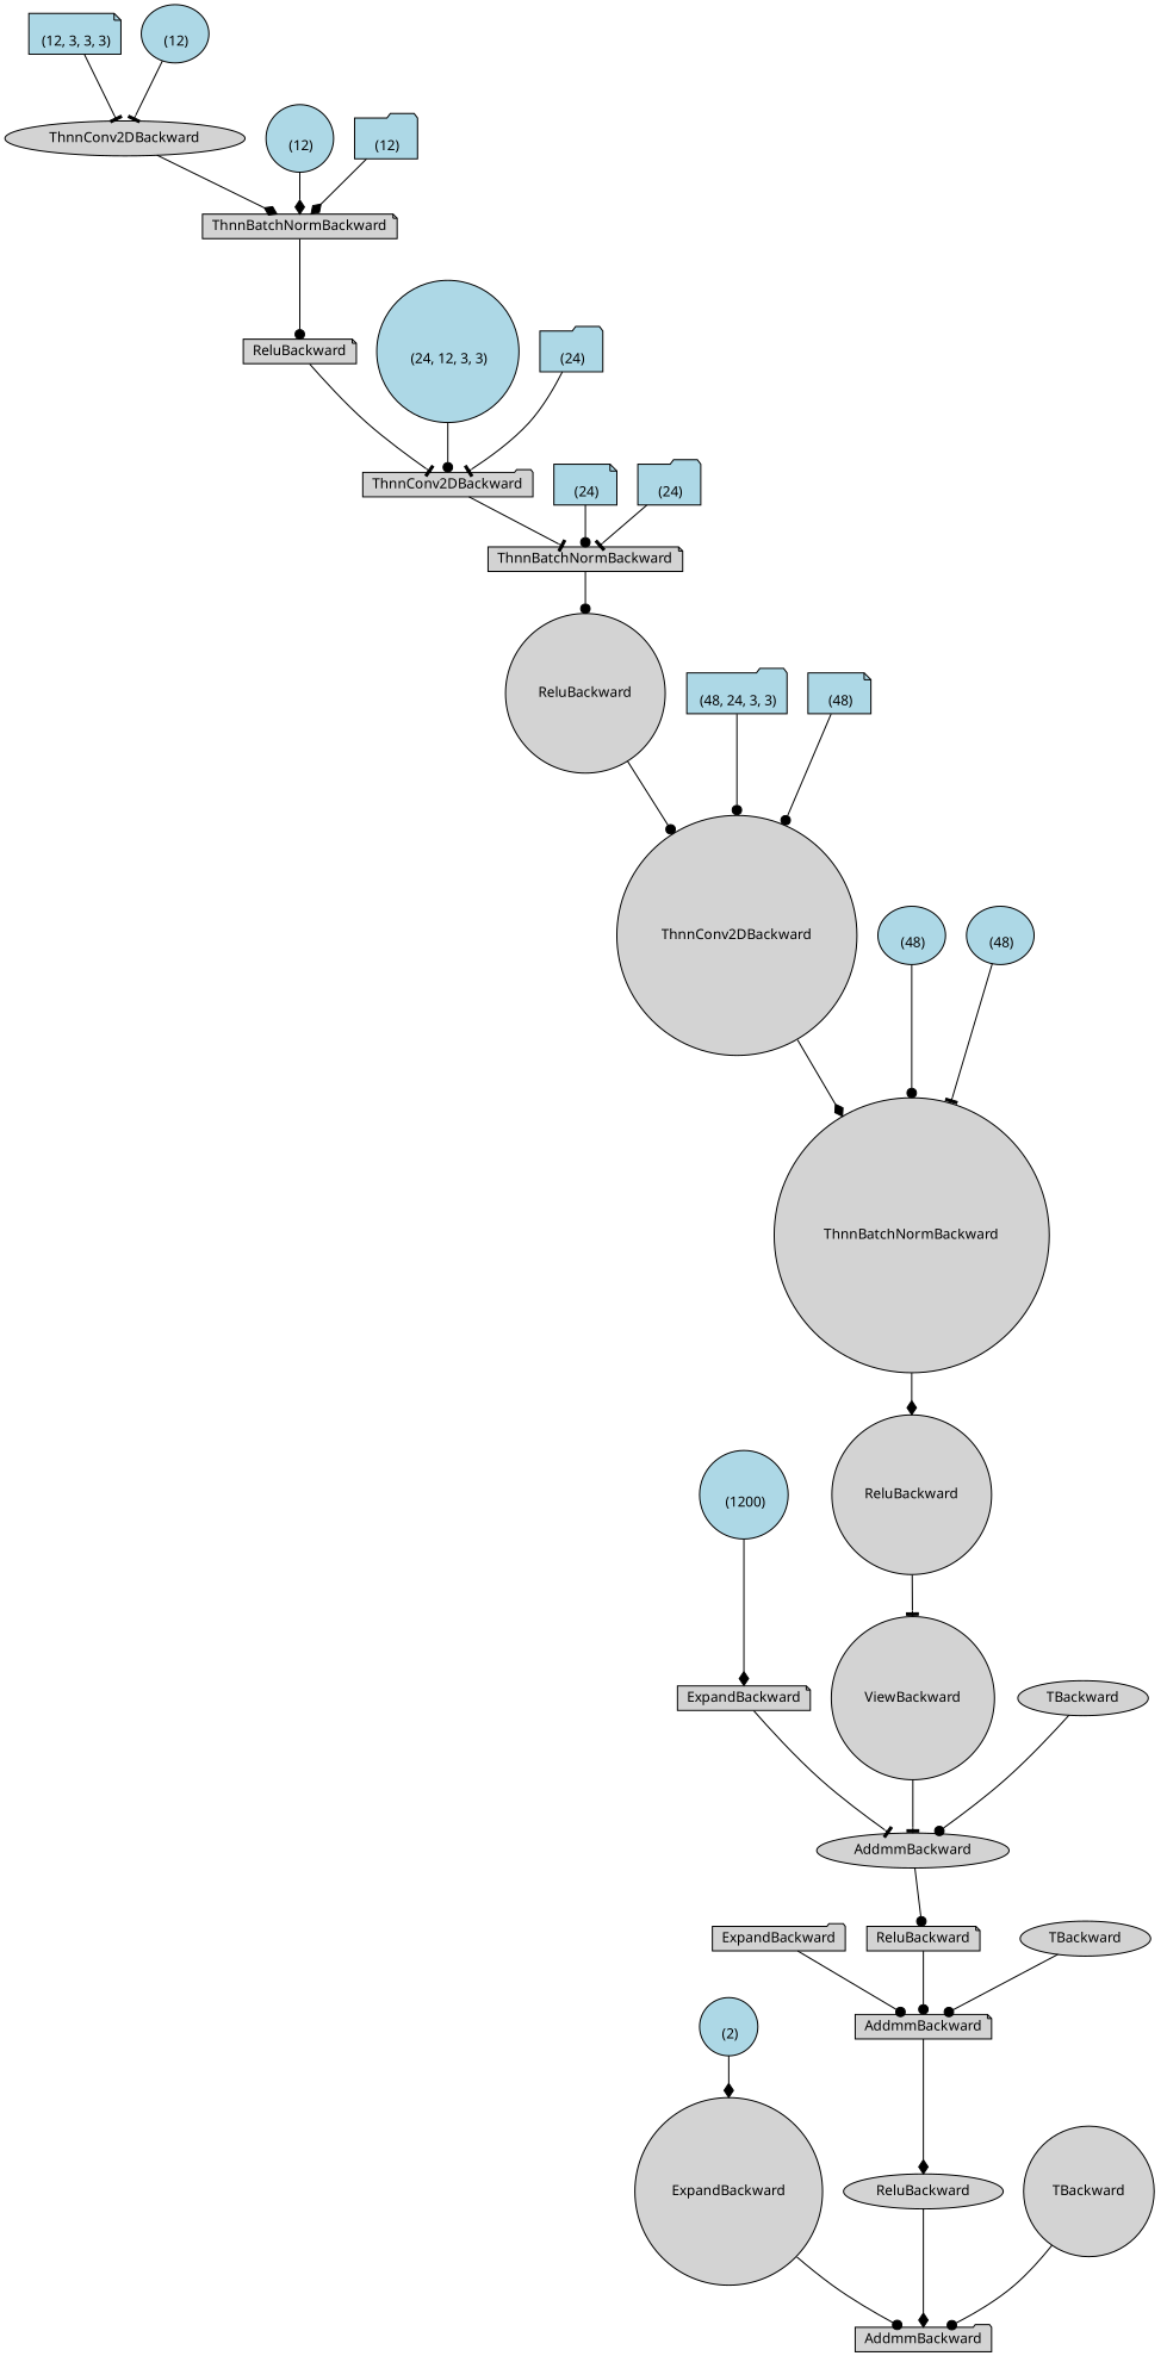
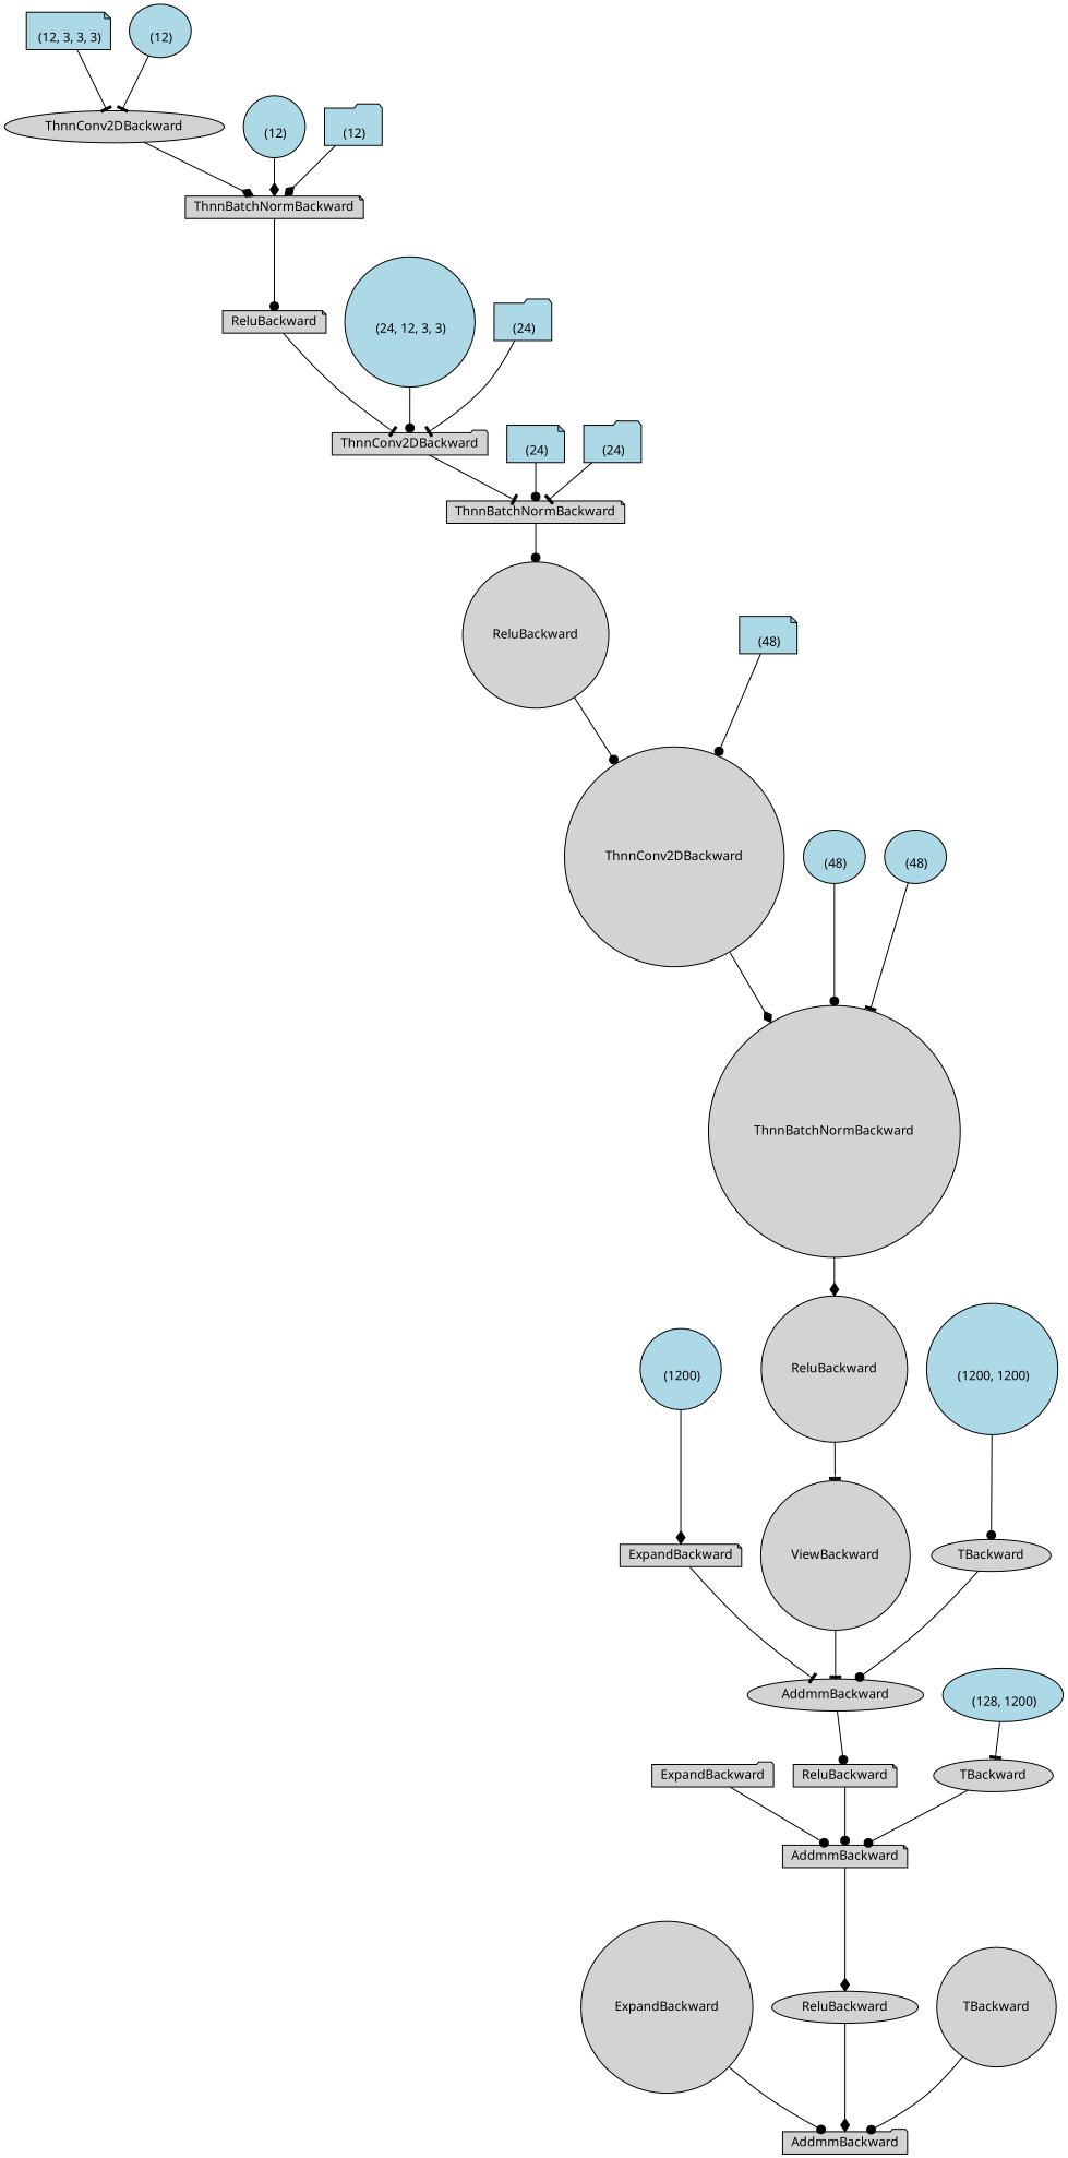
  digraph {
    fontname="Noto Sans"
    node [align=left fontname="Noto Sans" fontsize=12 ranksep=0.1 shape=circle style=filled]
    edge [arrowhead=dot fontname="Noto Sans"]
    n1 [height=0.2 label=AddmmBackward shape=folder]
    n2 [height=0.2 label=ExpandBackward]
-   n3 [fillcolor=lightblue height=0.2 label="\n (2)"]
    n4 [height=0.2 label=ReluBackward shape=ellipse]
    n5 [height=0.2 label=AddmmBackward shape=note]
    n6 [height=0.2 label=ExpandBackward shape=folder]
    n7 [height=0.2 label=ReluBackward shape=note]
    n8 [height=0.2 label=AddmmBackward shape=ellipse]
    n9 [height=0.2 label=ExpandBackward shape=note]
    n10 [fillcolor=lightblue height=0.2 label="\n (1200)"]
    n11 [height=0.2 label=ViewBackward]
    n12 [height=0.2 label=ReluBackward]
    n13 [height=0.2 label=ThnnBatchNormBackward]
    n14 [height=0.2 label=ThnnConv2DBackward]
    n15 [height=0.2 label=ReluBackward]
    n16 [height=0.2 label=ThnnBatchNormBackward shape=note]
    n17 [height=0.2 label=ThnnConv2DBackward shape=folder]
    n18 [height=0.2 label=ReluBackward shape=note]
    n19 [height=0.2 label=ThnnBatchNormBackward shape=note]
    n20 [height=0.2 label=ThnnConv2DBackward shape=ellipse]
    n21 [fillcolor=lightblue height=0.2 label="\n (12, 3, 3, 3)" shape=note]
    n22 [fillcolor=lightblue height=0.2 label="\n (12)" shape=ellipse]
    n23 [fillcolor=lightblue height=0.2 label="\n (12)"]
    n24 [fillcolor=lightblue height=0.2 label="\n (12)" shape=folder]
    n25 [fillcolor=lightblue height=0.2 label="\n (24, 12, 3, 3)"]
    n26 [fillcolor=lightblue height=0.2 label="\n (24)" shape=folder]
    n27 [fillcolor=lightblue height=0.2 label="\n (24)" shape=note]
    n28 [fillcolor=lightblue height=0.2 label="\n (24)" shape=folder]
-   n29 [fillcolor=lightblue height=0.2 label="\n (48, 24, 3, 3)" shape=folder]
    n30 [fillcolor=lightblue height=0.2 label="\n (48)" shape=note]
    n31 [fillcolor=lightblue height=0.2 label="\n (48)" shape=ellipse]
    n32 [fillcolor=lightblue height=0.2 label="\n (48)" shape=ellipse]
    n33 [height=0.2 label=TBackward shape=ellipse]
+   n34 [fillcolor=lightblue height=0.2 label="\n (1200, 1200)"]
    n35 [height=0.2 label=TBackward shape=ellipse]
+   n36 [fillcolor=lightblue height=0.2 label="\n (128, 1200)" shape=ellipse]
    n37 [height=0.2 label=TBackward]
    n2 -> n1
-   n3 -> n2 [arrowhead=diamond]
    n4 -> n1 [arrowhead=diamond]
    n5 -> n4 [arrowhead=diamond]
    n6 -> n5
    n7 -> n5
    n8 -> n7
    n9 -> n8 [arrowhead=tee]
    n10 -> n9 [arrowhead=diamond]
    n11 -> n8 [arrowhead=tee]
    n12 -> n11 [arrowhead=tee]
    n13 -> n12 [arrowhead=diamond]
    n14 -> n13 [arrowhead=diamond]
    n15 -> n14
    n16 -> n15
    n17 -> n16 [arrowhead=tee]
    n18 -> n17 [arrowhead=tee]
    n19 -> n18
    n20 -> n19 [arrowhead=diamond]
    n21 -> n20 [arrowhead=tee]
    n22 -> n20 [arrowhead=tee]
    n23 -> n19 [arrowhead=diamond]
    n24 -> n19 [arrowhead=diamond]
    n25 -> n17
    n26 -> n17 [arrowhead=tee]
    n27 -> n16
    n28 -> n16 [arrowhead=tee]
-   n29 -> n14
    n30 -> n14
    n31 -> n13
    n32 -> n13 [arrowhead=tee]
    n33 -> n8
+   n34 -> n33
    n35 -> n5
+   n36 -> n35 [arrowhead=tee]
    n37 -> n1
  }
